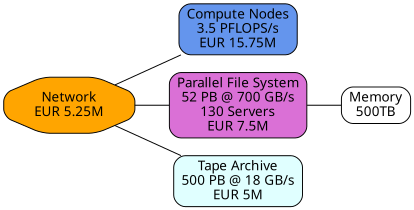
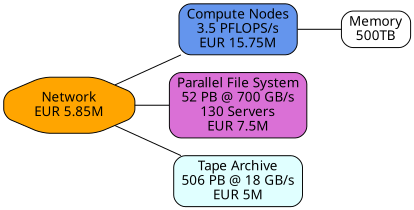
  graph {
    fontname="sans serif"
    rankdir=LR
    node [fontname="sans serif" shape=box style="filled, rounded"]
    edge [fontname="sans serif"]
    n1 [fillcolor=cornflowerblue label="Compute Nodes\n3.5 PFLOPS/s\nEUR 15.75M"]
    n2 [fillcolor=white label="Memory\n500TB"]
    n3 [fillcolor=orchid label="Parallel File System\n52 PB @ 700 GB/s\n130 Servers\nEUR 7.5M"]
-   n4 [fillcolor=lightcyan label="Tape Archive\n500 PB @ 18 GB/s\nEUR 5M"]
-   n5 [fillcolor=orange label="Network\nEUR 5.25M\n" shape=octagon]
+   n4 [fillcolor=lightcyan label="Tape Archive\n506 PB @ 18 GB/s\nEUR 5M"]
+   n5 [fillcolor=orange label="Network\nEUR 5.85M\n" shape=octagon]
    subgraph sub_1 {
      rank=same
      n1
    }
    subgraph sub_2 {
      rank=same
      n2
    }
    subgraph sub_3 {
      rank=same
      n3
      n4
    }
    subgraph sub_4 {
      rank=same
      n5
    }
-   n3 -- n2
+   n1 -- n2
    n5 -- n1
    n5 -- n3
    n5 -- n4
  }
